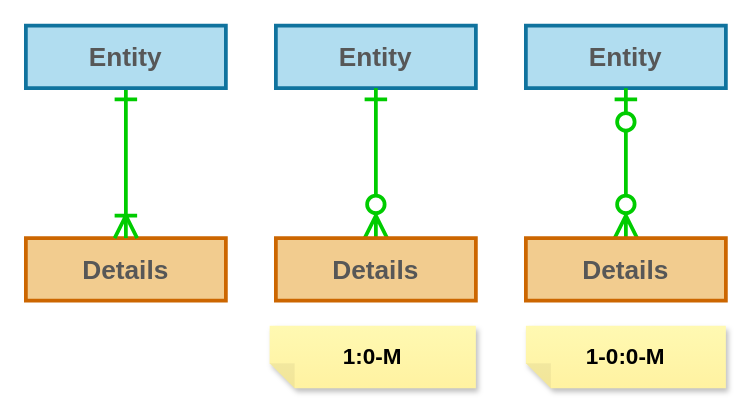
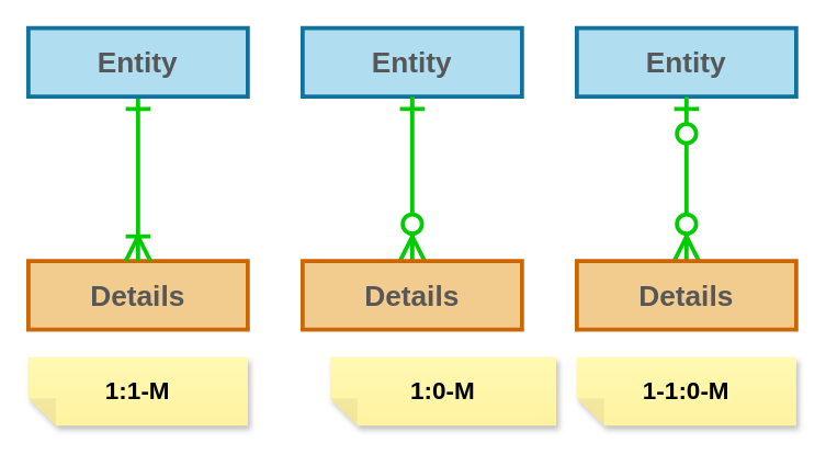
  <mxCell id="0" />
  <mxCell id="1" parent="0" />
  <mxCell id="2" value="Details" style="rounded=0;whiteSpace=wrap;html=1;hachureGap=4;fillColor=#F2CC8F;strokeColor=#CC6600;fontColor=#575757;strokeWidth=3;fontSize=21;fontStyle=1" parent="1" vertex="1"><mxGeometry x="20" y="190" width="160" height="50" as="geometry" /></mxCell>
  <mxCell id="3" style="edgeStyle=none;curved=1;rounded=0;orthogonalLoop=1;jettySize=auto;html=1;entryX=0.5;entryY=0;entryDx=0;entryDy=0;endArrow=ERoneToMany;startSize=14;endSize=14;sourcePerimeterSpacing=8;targetPerimeterSpacing=8;endFill=0;labelBackgroundColor=#F4F1DE;strokeColor=#00CC00;fontColor=#393C56;startArrow=ERone;startFill=0;strokeWidth=3;exitX=0.5;exitY=1;exitDx=0;exitDy=0;fillColor=#d0cee2;" parent="1" source="4" target="2" edge="1"><mxGeometry relative="1" as="geometry" /></mxCell>
  <mxCell id="4" value="Entity" style="rounded=0;whiteSpace=wrap;html=1;hachureGap=4;fillColor=#b1ddf0;strokeColor=#10739e;strokeWidth=3;fontColor=#575757;fontSize=21;fontStyle=1" parent="1" vertex="1"><mxGeometry x="20" y="20" width="160" height="50" as="geometry" /></mxCell>
  <mxCell id="5" value="Entity" style="rounded=0;whiteSpace=wrap;html=1;hachureGap=4;fillColor=#b1ddf0;strokeColor=#10739e;strokeWidth=3;fontColor=#575757;fontSize=21;fontStyle=1" parent="1" vertex="1"><mxGeometry x="220" y="20" width="160" height="50" as="geometry" /></mxCell>
  <mxCell id="6" style="edgeStyle=none;curved=1;rounded=0;orthogonalLoop=1;jettySize=auto;html=1;entryX=0.5;entryY=0;entryDx=0;entryDy=0;endArrow=ERzeroToMany;startSize=14;endSize=14;sourcePerimeterSpacing=8;targetPerimeterSpacing=8;endFill=0;labelBackgroundColor=#F4F1DE;strokeColor=#00CC00;fontColor=#393C56;startArrow=ERone;startFill=0;strokeWidth=3;exitX=0.5;exitY=1;exitDx=0;exitDy=0;fillColor=#d0cee2;" parent="1" source="5" target="7" edge="1"><mxGeometry relative="1" as="geometry" /></mxCell>
  <mxCell id="7" value="Details" style="rounded=0;whiteSpace=wrap;html=1;hachureGap=4;fillColor=#F2CC8F;strokeColor=#CC6600;fontColor=#575757;strokeWidth=3;fontSize=21;fontStyle=1" parent="1" vertex="1"><mxGeometry x="220" y="190" width="160" height="50" as="geometry" /></mxCell>
  <mxCell id="8" value="Entity" style="rounded=0;whiteSpace=wrap;html=1;hachureGap=4;fillColor=#b1ddf0;strokeColor=#10739e;strokeWidth=3;fontColor=#575757;fontSize=21;fontStyle=1" parent="1" vertex="1"><mxGeometry x="420" y="20" width="160" height="50" as="geometry" /></mxCell>
  <mxCell id="9" style="edgeStyle=none;curved=1;rounded=0;orthogonalLoop=1;jettySize=auto;html=1;entryX=0.5;entryY=0;entryDx=0;entryDy=0;endArrow=ERzeroToMany;startSize=14;endSize=14;sourcePerimeterSpacing=8;targetPerimeterSpacing=8;endFill=0;labelBackgroundColor=#F4F1DE;strokeColor=#00CC00;fontColor=#393C56;startArrow=ERzeroToOne;startFill=0;strokeWidth=3;exitX=0.5;exitY=1;exitDx=0;exitDy=0;fillColor=#d0cee2;" parent="1" source="8" target="10" edge="1"><mxGeometry relative="1" as="geometry" /></mxCell>
  <mxCell id="10" value="Details" style="rounded=0;whiteSpace=wrap;html=1;hachureGap=4;fillColor=#F2CC8F;strokeColor=#CC6600;fontColor=#575757;strokeWidth=3;fontSize=21;fontStyle=1" parent="1" vertex="1"><mxGeometry x="420" y="190" width="160" height="50" as="geometry" /></mxCell>
- <mxCell id="11" value="1-0:0-M" style="shape=note;whiteSpace=wrap;html=1;backgroundOutline=1;fontColor=#000000;darkOpacity=0.05;fillColor=#FFF9B2;strokeColor=none;fillStyle=solid;direction=west;gradientDirection=north;gradientColor=#FFF2A1;shadow=1;size=20;pointerEvents=1;hachureGap=4;strokeWidth=4;fontStyle=1;fontSize=18;" parent="1" vertex="1"><mxGeometry x="420" y="260" width="160" height="50" as="geometry" /></mxCell>
- <mxCell id="12" value="1:0-M" style="shape=note;whiteSpace=wrap;html=1;backgroundOutline=1;fontColor=#000000;darkOpacity=0.05;fillColor=#FFF9B2;strokeColor=none;fillStyle=solid;direction=west;gradientDirection=north;gradientColor=#FFF2A1;shadow=1;size=20;pointerEvents=1;hachureGap=4;strokeWidth=4;fontStyle=1;fontSize=18;" parent="1" vertex="1"><mxGeometry x="215" y="260" width="165" height="50" as="geometry" /></mxCell>
+ <mxCell id="11" value="1-1:0-M" style="shape=note;whiteSpace=wrap;html=1;backgroundOutline=1;fontColor=#000000;darkOpacity=0.05;fillColor=#FFF9B2;strokeColor=none;fillStyle=solid;direction=west;gradientDirection=north;gradientColor=#FFF2A1;shadow=1;size=20;pointerEvents=1;hachureGap=4;strokeWidth=4;fontStyle=1;fontSize=18;" parent="1" vertex="1"><mxGeometry x="420" y="260" width="160" height="50" as="geometry" /></mxCell>
+ <mxCell id="12" value="1:0-M" style="shape=note;whiteSpace=wrap;html=1;backgroundOutline=1;fontColor=#000000;darkOpacity=0.05;fillColor=#FFF9B2;strokeColor=none;fillStyle=solid;direction=west;gradientDirection=north;gradientColor=#FFF2A1;shadow=1;size=20;pointerEvents=1;hachureGap=4;strokeWidth=4;fontStyle=1;fontSize=18;" parent="1" vertex="1"><mxGeometry x="240" y="260" width="165" height="50" as="geometry" /></mxCell>
+ <mxCell id="13" value="1:1-M" style="shape=note;whiteSpace=wrap;html=1;backgroundOutline=1;fontColor=#000000;darkOpacity=0.05;fillColor=#FFF9B2;strokeColor=none;fillStyle=solid;direction=west;gradientDirection=north;gradientColor=#FFF2A1;shadow=1;size=20;pointerEvents=1;hachureGap=4;strokeWidth=4;fontStyle=1;fontSize=18;" parent="1" vertex="1"><mxGeometry x="20" y="260" width="160" height="50" as="geometry" /></mxCell>
